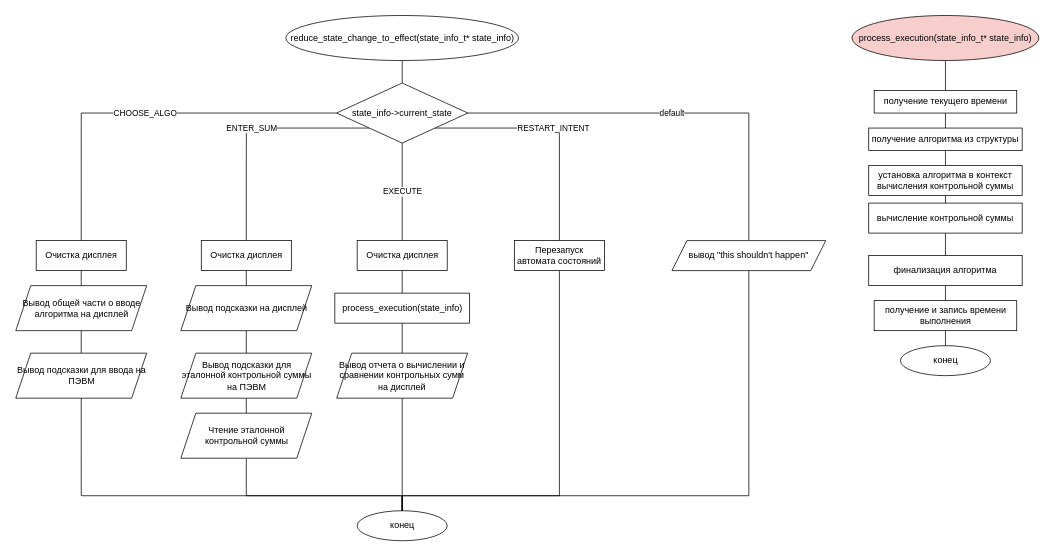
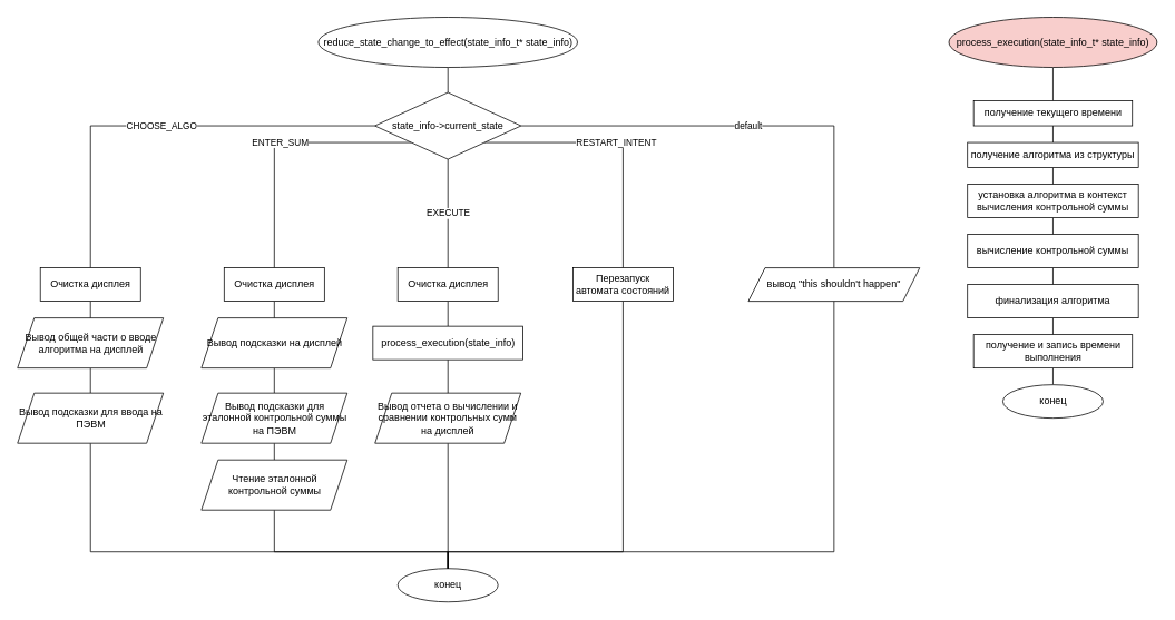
  <mxCell id="0" />
  <mxCell id="1" parent="0" />
  <mxCell id="2" style="edgeStyle=orthogonalEdgeStyle;rounded=0;orthogonalLoop=1;jettySize=auto;html=1;exitX=0.5;exitY=1;exitDx=0;exitDy=0;entryX=0.5;entryY=0;entryDx=0;entryDy=0;endArrow=none;endFill=0;" edge="1" parent="1" source="3" target="10"><mxGeometry relative="1" as="geometry" /></mxCell>
  <mxCell id="3" value="reduce_state_change_to_effect(state_info_t* state_info)" style="ellipse;whiteSpace=wrap;html=1;" vertex="1" parent="1"><mxGeometry x="380.5" y="20" width="310" height="60" as="geometry" /></mxCell>
  <mxCell id="4" value="конец" style="ellipse;whiteSpace=wrap;html=1;" vertex="1" parent="1"><mxGeometry x="475.5" y="680" width="120" height="40" as="geometry" /></mxCell>
  <mxCell id="5" value="CHOOSE_ALGO" style="edgeStyle=orthogonalEdgeStyle;rounded=0;orthogonalLoop=1;jettySize=auto;html=1;exitX=0;exitY=0.5;exitDx=0;exitDy=0;entryX=0.5;entryY=0;entryDx=0;entryDy=0;endArrow=none;endFill=0;" edge="1" parent="1" source="10" target="16"><mxGeometry relative="1" as="geometry" /></mxCell>
  <mxCell id="6" value="ENTER_SUM" style="edgeStyle=orthogonalEdgeStyle;rounded=0;orthogonalLoop=1;jettySize=auto;html=1;exitX=0;exitY=1;exitDx=0;exitDy=0;entryX=0.5;entryY=0;entryDx=0;entryDy=0;endArrow=none;endFill=0;" edge="1" parent="1" source="10" target="22"><mxGeometry relative="1" as="geometry" /></mxCell>
  <mxCell id="7" value="EXECUTE" style="edgeStyle=orthogonalEdgeStyle;rounded=0;orthogonalLoop=1;jettySize=auto;html=1;exitX=0.5;exitY=1;exitDx=0;exitDy=0;entryX=0.5;entryY=0;entryDx=0;entryDy=0;endArrow=none;endFill=0;" edge="1" parent="1" source="10" target="26"><mxGeometry relative="1" as="geometry" /></mxCell>
  <mxCell id="8" value="RESTART_INTENT" style="edgeStyle=orthogonalEdgeStyle;rounded=0;orthogonalLoop=1;jettySize=auto;html=1;exitX=1;exitY=1;exitDx=0;exitDy=0;entryX=0.5;entryY=0;entryDx=0;entryDy=0;endArrow=none;endFill=0;" edge="1" parent="1" source="10" target="32"><mxGeometry relative="1" as="geometry" /></mxCell>
  <mxCell id="9" value="default" style="edgeStyle=orthogonalEdgeStyle;rounded=0;orthogonalLoop=1;jettySize=auto;html=1;exitX=1;exitY=0.5;exitDx=0;exitDy=0;entryX=0.5;entryY=0;entryDx=0;entryDy=0;endArrow=none;endFill=0;" edge="1" parent="1" source="10" target="34"><mxGeometry relative="1" as="geometry" /></mxCell>
  <mxCell id="10" value="state_info-&gt;current_state" style="rhombus;whiteSpace=wrap;html=1;" vertex="1" parent="1"><mxGeometry x="448" y="110" width="175" height="80" as="geometry" /></mxCell>
  <mxCell id="11" style="edgeStyle=orthogonalEdgeStyle;rounded=0;orthogonalLoop=1;jettySize=auto;html=1;exitX=0.5;exitY=1;exitDx=0;exitDy=0;entryX=0.5;entryY=0;entryDx=0;entryDy=0;endArrow=none;endFill=0;" edge="1" parent="1" source="12" target="14"><mxGeometry relative="1" as="geometry" /></mxCell>
  <mxCell id="12" value="Вывод общей части о вводе алгоритма на дисплей" style="shape=parallelogram;perimeter=parallelogramPerimeter;whiteSpace=wrap;html=1;fixedSize=1;" vertex="1" parent="1"><mxGeometry x="20.5" y="380" width="174.5" height="60" as="geometry" /></mxCell>
  <mxCell id="13" style="edgeStyle=orthogonalEdgeStyle;rounded=0;orthogonalLoop=1;jettySize=auto;html=1;exitX=0.5;exitY=1;exitDx=0;exitDy=0;entryX=0.5;entryY=0;entryDx=0;entryDy=0;endArrow=none;endFill=0;" edge="1" parent="1" source="14" target="4"><mxGeometry relative="1" as="geometry"><Array as="points"><mxPoint x="108" y="660" /><mxPoint x="536" y="660" /><mxPoint x="536" y="680" /></Array></mxGeometry></mxCell>
  <mxCell id="14" value="Вывод подсказки для ввода на ПЭВМ" style="shape=parallelogram;perimeter=parallelogramPerimeter;whiteSpace=wrap;html=1;fixedSize=1;" vertex="1" parent="1"><mxGeometry x="20.5" y="470" width="174.5" height="60" as="geometry" /></mxCell>
  <mxCell id="15" style="edgeStyle=orthogonalEdgeStyle;rounded=0;orthogonalLoop=1;jettySize=auto;html=1;exitX=0.5;exitY=1;exitDx=0;exitDy=0;entryX=0.5;entryY=0;entryDx=0;entryDy=0;endArrow=none;endFill=0;" edge="1" parent="1" source="16" target="12"><mxGeometry relative="1" as="geometry" /></mxCell>
  <mxCell id="16" value="Очистка дисплея" style="rounded=0;whiteSpace=wrap;html=1;" vertex="1" parent="1"><mxGeometry x="47.75" y="320" width="120" height="40" as="geometry" /></mxCell>
  <mxCell id="17" style="edgeStyle=orthogonalEdgeStyle;rounded=0;orthogonalLoop=1;jettySize=auto;html=1;exitX=0.5;exitY=1;exitDx=0;exitDy=0;entryX=0.5;entryY=0;entryDx=0;entryDy=0;endArrow=none;endFill=0;" edge="1" parent="1" source="18" target="20"><mxGeometry relative="1" as="geometry" /></mxCell>
  <mxCell id="18" value="Вывод подсказки на дисплей" style="shape=parallelogram;perimeter=parallelogramPerimeter;whiteSpace=wrap;html=1;fixedSize=1;" vertex="1" parent="1"><mxGeometry x="240.5" y="380" width="174.5" height="60" as="geometry" /></mxCell>
  <mxCell id="19" style="edgeStyle=orthogonalEdgeStyle;rounded=0;orthogonalLoop=1;jettySize=auto;html=1;exitX=0.5;exitY=1;exitDx=0;exitDy=0;entryX=0.5;entryY=0;entryDx=0;entryDy=0;endArrow=none;endFill=0;" edge="1" parent="1" source="20" target="28"><mxGeometry relative="1" as="geometry" /></mxCell>
  <mxCell id="20" value="Вывод подсказки для эталонной контрольной суммы на ПЭВМ" style="shape=parallelogram;perimeter=parallelogramPerimeter;whiteSpace=wrap;html=1;fixedSize=1;" vertex="1" parent="1"><mxGeometry x="240.5" y="470" width="174.5" height="60" as="geometry" /></mxCell>
  <mxCell id="21" style="edgeStyle=orthogonalEdgeStyle;rounded=0;orthogonalLoop=1;jettySize=auto;html=1;exitX=0.5;exitY=1;exitDx=0;exitDy=0;entryX=0.5;entryY=0;entryDx=0;entryDy=0;endArrow=none;endFill=0;" edge="1" parent="1" source="22" target="18"><mxGeometry relative="1" as="geometry" /></mxCell>
  <mxCell id="22" value="Очистка дисплея" style="rounded=0;whiteSpace=wrap;html=1;" vertex="1" parent="1"><mxGeometry x="267.75" y="320" width="120" height="40" as="geometry" /></mxCell>
  <mxCell id="23" style="edgeStyle=orthogonalEdgeStyle;rounded=0;orthogonalLoop=1;jettySize=auto;html=1;exitX=0.5;exitY=1;exitDx=0;exitDy=0;entryX=0.5;entryY=0;entryDx=0;entryDy=0;endArrow=none;endFill=0;" edge="1" parent="1" source="24" target="4"><mxGeometry relative="1" as="geometry" /></mxCell>
  <mxCell id="24" value="Вывод отчета о вычислении и сравнении контрольных сумм на дисплей" style="shape=parallelogram;perimeter=parallelogramPerimeter;whiteSpace=wrap;html=1;fixedSize=1;" vertex="1" parent="1"><mxGeometry x="448.25" y="470" width="174.5" height="60" as="geometry" /></mxCell>
  <mxCell id="25" style="edgeStyle=orthogonalEdgeStyle;rounded=0;orthogonalLoop=1;jettySize=auto;html=1;exitX=0.5;exitY=1;exitDx=0;exitDy=0;entryX=0.5;entryY=0;entryDx=0;entryDy=0;endArrow=none;endFill=0;" edge="1" parent="1" source="26" target="30"><mxGeometry relative="1" as="geometry" /></mxCell>
  <mxCell id="26" value="Очистка дисплея" style="rounded=0;whiteSpace=wrap;html=1;" vertex="1" parent="1"><mxGeometry x="475.5" y="320" width="120" height="40" as="geometry" /></mxCell>
  <mxCell id="27" style="edgeStyle=orthogonalEdgeStyle;rounded=0;orthogonalLoop=1;jettySize=auto;html=1;exitX=0.5;exitY=1;exitDx=0;exitDy=0;entryX=0.5;entryY=0;entryDx=0;entryDy=0;endArrow=none;endFill=0;" edge="1" parent="1" source="28" target="4"><mxGeometry relative="1" as="geometry"><Array as="points"><mxPoint x="328" y="660" /><mxPoint x="535" y="660" /><mxPoint x="535" y="680" /></Array></mxGeometry></mxCell>
  <mxCell id="28" value="Чтение эталонной контрольной суммы" style="shape=parallelogram;perimeter=parallelogramPerimeter;whiteSpace=wrap;html=1;fixedSize=1;" vertex="1" parent="1"><mxGeometry x="240.5" y="550" width="174.5" height="60" as="geometry" /></mxCell>
  <mxCell id="29" style="edgeStyle=orthogonalEdgeStyle;rounded=0;orthogonalLoop=1;jettySize=auto;html=1;exitX=0.5;exitY=1;exitDx=0;exitDy=0;entryX=0.5;entryY=0;entryDx=0;entryDy=0;endArrow=none;endFill=0;" edge="1" parent="1" source="30" target="24"><mxGeometry relative="1" as="geometry" /></mxCell>
  <mxCell id="30" value="process_execution(state_info)" style="rounded=0;whiteSpace=wrap;html=1;" vertex="1" parent="1"><mxGeometry x="445.75" y="390" width="179.5" height="40" as="geometry" /></mxCell>
  <mxCell id="31" style="edgeStyle=orthogonalEdgeStyle;rounded=0;orthogonalLoop=1;jettySize=auto;html=1;exitX=0.5;exitY=1;exitDx=0;exitDy=0;entryX=0.5;entryY=0;entryDx=0;entryDy=0;endArrow=none;endFill=0;" edge="1" parent="1" source="32" target="4"><mxGeometry relative="1" as="geometry"><Array as="points"><mxPoint x="745" y="660" /><mxPoint x="535" y="660" /></Array></mxGeometry></mxCell>
  <mxCell id="32" value="Перезапуск автомата состояний" style="rounded=0;whiteSpace=wrap;html=1;" vertex="1" parent="1"><mxGeometry x="685" y="320" width="120" height="40" as="geometry" /></mxCell>
  <mxCell id="33" style="edgeStyle=orthogonalEdgeStyle;rounded=0;orthogonalLoop=1;jettySize=auto;html=1;exitX=0.5;exitY=1;exitDx=0;exitDy=0;entryX=0.5;entryY=0;entryDx=0;entryDy=0;endArrow=none;endFill=0;" edge="1" parent="1" source="34" target="4"><mxGeometry relative="1" as="geometry"><Array as="points"><mxPoint x="997" y="660" /><mxPoint x="535" y="660" /></Array></mxGeometry></mxCell>
  <mxCell id="34" value="вывод &quot;this shouldn't happen&quot;" style="shape=parallelogram;perimeter=parallelogramPerimeter;whiteSpace=wrap;html=1;fixedSize=1;" vertex="1" parent="1"><mxGeometry x="895" y="320" width="205" height="40" as="geometry" /></mxCell>
  <mxCell id="35" style="edgeStyle=orthogonalEdgeStyle;rounded=0;orthogonalLoop=1;jettySize=auto;html=1;exitX=0.5;exitY=1;exitDx=0;exitDy=0;entryX=0.5;entryY=0;entryDx=0;entryDy=0;endArrow=none;endFill=0;" edge="1" parent="1" source="36" target="38"><mxGeometry relative="1" as="geometry" /></mxCell>
  <mxCell id="36" value="process_execution(state_info_t* state_info)" style="ellipse;whiteSpace=wrap;html=1;fillColor=#f8cecc;" vertex="1" parent="1"><mxGeometry x="1135" y="20" width="249" height="60" as="geometry" /></mxCell>
  <mxCell id="37" style="edgeStyle=orthogonalEdgeStyle;rounded=0;orthogonalLoop=1;jettySize=auto;html=1;exitX=0.5;exitY=1;exitDx=0;exitDy=0;entryX=0.5;entryY=0;entryDx=0;entryDy=0;endArrow=none;endFill=0;" edge="1" parent="1" source="38" target="40"><mxGeometry relative="1" as="geometry" /></mxCell>
  <mxCell id="38" value="получение текущего времени" style="rounded=0;whiteSpace=wrap;html=1;" vertex="1" parent="1"><mxGeometry x="1164.5" y="120" width="190" height="30" as="geometry" /></mxCell>
  <mxCell id="39" style="edgeStyle=orthogonalEdgeStyle;rounded=0;orthogonalLoop=1;jettySize=auto;html=1;exitX=0.5;exitY=1;exitDx=0;exitDy=0;entryX=0.5;entryY=0;entryDx=0;entryDy=0;endArrow=none;endFill=0;" edge="1" parent="1" source="40" target="42"><mxGeometry relative="1" as="geometry" /></mxCell>
  <mxCell id="40" value="получение алгоритма из структуры" style="rounded=0;whiteSpace=wrap;html=1;" vertex="1" parent="1"><mxGeometry x="1157.25" y="170" width="204.5" height="30" as="geometry" /></mxCell>
  <mxCell id="41" style="edgeStyle=orthogonalEdgeStyle;rounded=0;orthogonalLoop=1;jettySize=auto;html=1;exitX=0.5;exitY=1;exitDx=0;exitDy=0;entryX=0.5;entryY=0;entryDx=0;entryDy=0;endArrow=none;endFill=0;" edge="1" parent="1" source="42" target="44"><mxGeometry relative="1" as="geometry" /></mxCell>
  <mxCell id="42" value="установка алгоритма в контекст вычисления контрольной суммы" style="rounded=0;whiteSpace=wrap;html=1;" vertex="1" parent="1"><mxGeometry x="1157.25" y="220" width="204.5" height="40" as="geometry" /></mxCell>
  <mxCell id="43" style="edgeStyle=orthogonalEdgeStyle;rounded=0;orthogonalLoop=1;jettySize=auto;html=1;exitX=0.5;exitY=1;exitDx=0;exitDy=0;entryX=0.5;entryY=0;entryDx=0;entryDy=0;endArrow=none;endFill=0;" edge="1" parent="1" source="44" target="46"><mxGeometry relative="1" as="geometry" /></mxCell>
- <mxCell id="44" value="вычисление контрольной суммы" style="rounded=0;whiteSpace=wrap;html=1;" vertex="1" parent="1"><mxGeometry x="1157.25" y="270" width="204.5" height="40" as="geometry" /></mxCell>
+ <mxCell id="44" value="вычисление контрольной суммы" style="rounded=0;whiteSpace=wrap;html=1;" vertex="1" parent="1"><mxGeometry x="1157.25" y="280" width="204.5" height="40" as="geometry" /></mxCell>
  <mxCell id="45" style="edgeStyle=orthogonalEdgeStyle;rounded=0;orthogonalLoop=1;jettySize=auto;html=1;exitX=0.5;exitY=1;exitDx=0;exitDy=0;entryX=0.5;entryY=0;entryDx=0;entryDy=0;endArrow=none;endFill=0;" edge="1" parent="1" source="46" target="48"><mxGeometry relative="1" as="geometry" /></mxCell>
  <mxCell id="46" value="финализация алгоритма" style="rounded=0;whiteSpace=wrap;html=1;" vertex="1" parent="1"><mxGeometry x="1157.25" y="340" width="204.5" height="40" as="geometry" /></mxCell>
  <mxCell id="47" style="edgeStyle=orthogonalEdgeStyle;rounded=0;orthogonalLoop=1;jettySize=auto;html=1;exitX=0.5;exitY=1;exitDx=0;exitDy=0;entryX=0.5;entryY=0;entryDx=0;entryDy=0;endArrow=none;endFill=0;" edge="1" parent="1" source="48" target="49"><mxGeometry relative="1" as="geometry" /></mxCell>
  <mxCell id="48" value="получение и запись времени выполнения" style="rounded=0;whiteSpace=wrap;html=1;" vertex="1" parent="1"><mxGeometry x="1164.5" y="400" width="190" height="40" as="geometry" /></mxCell>
  <mxCell id="49" value="конец" style="ellipse;whiteSpace=wrap;html=1;" vertex="1" parent="1"><mxGeometry x="1199.5" y="460" width="120" height="40" as="geometry" /></mxCell>
